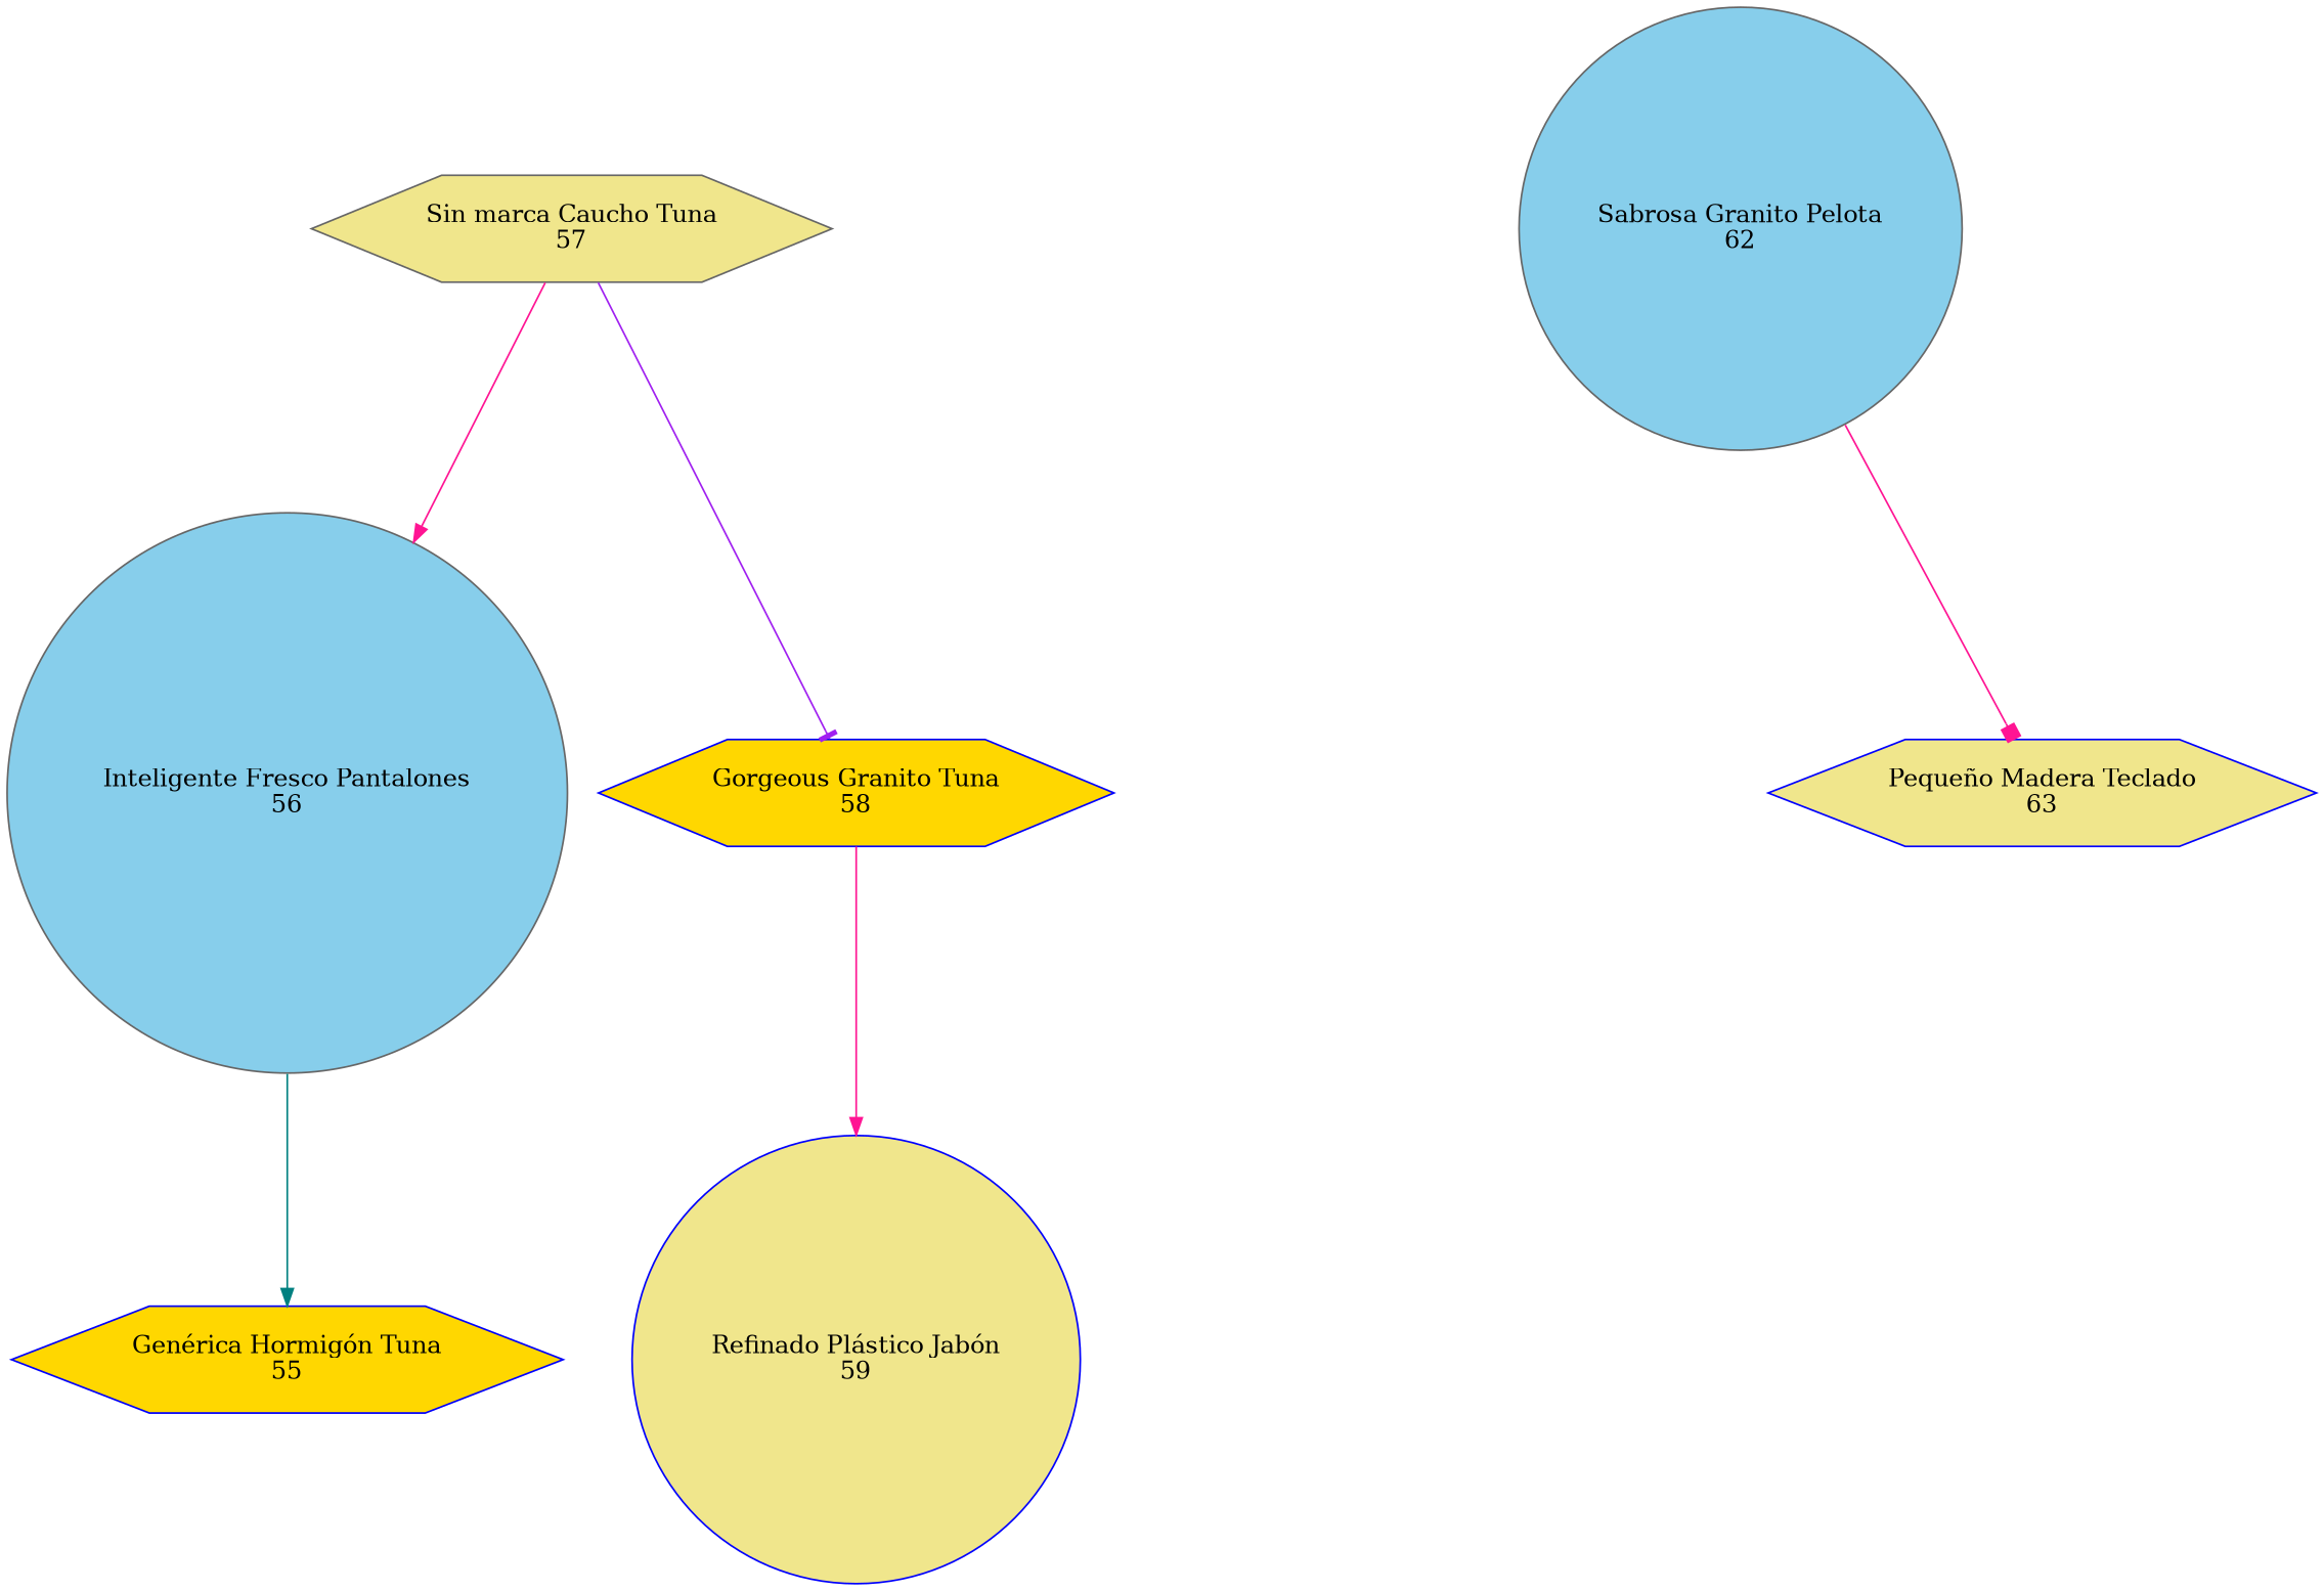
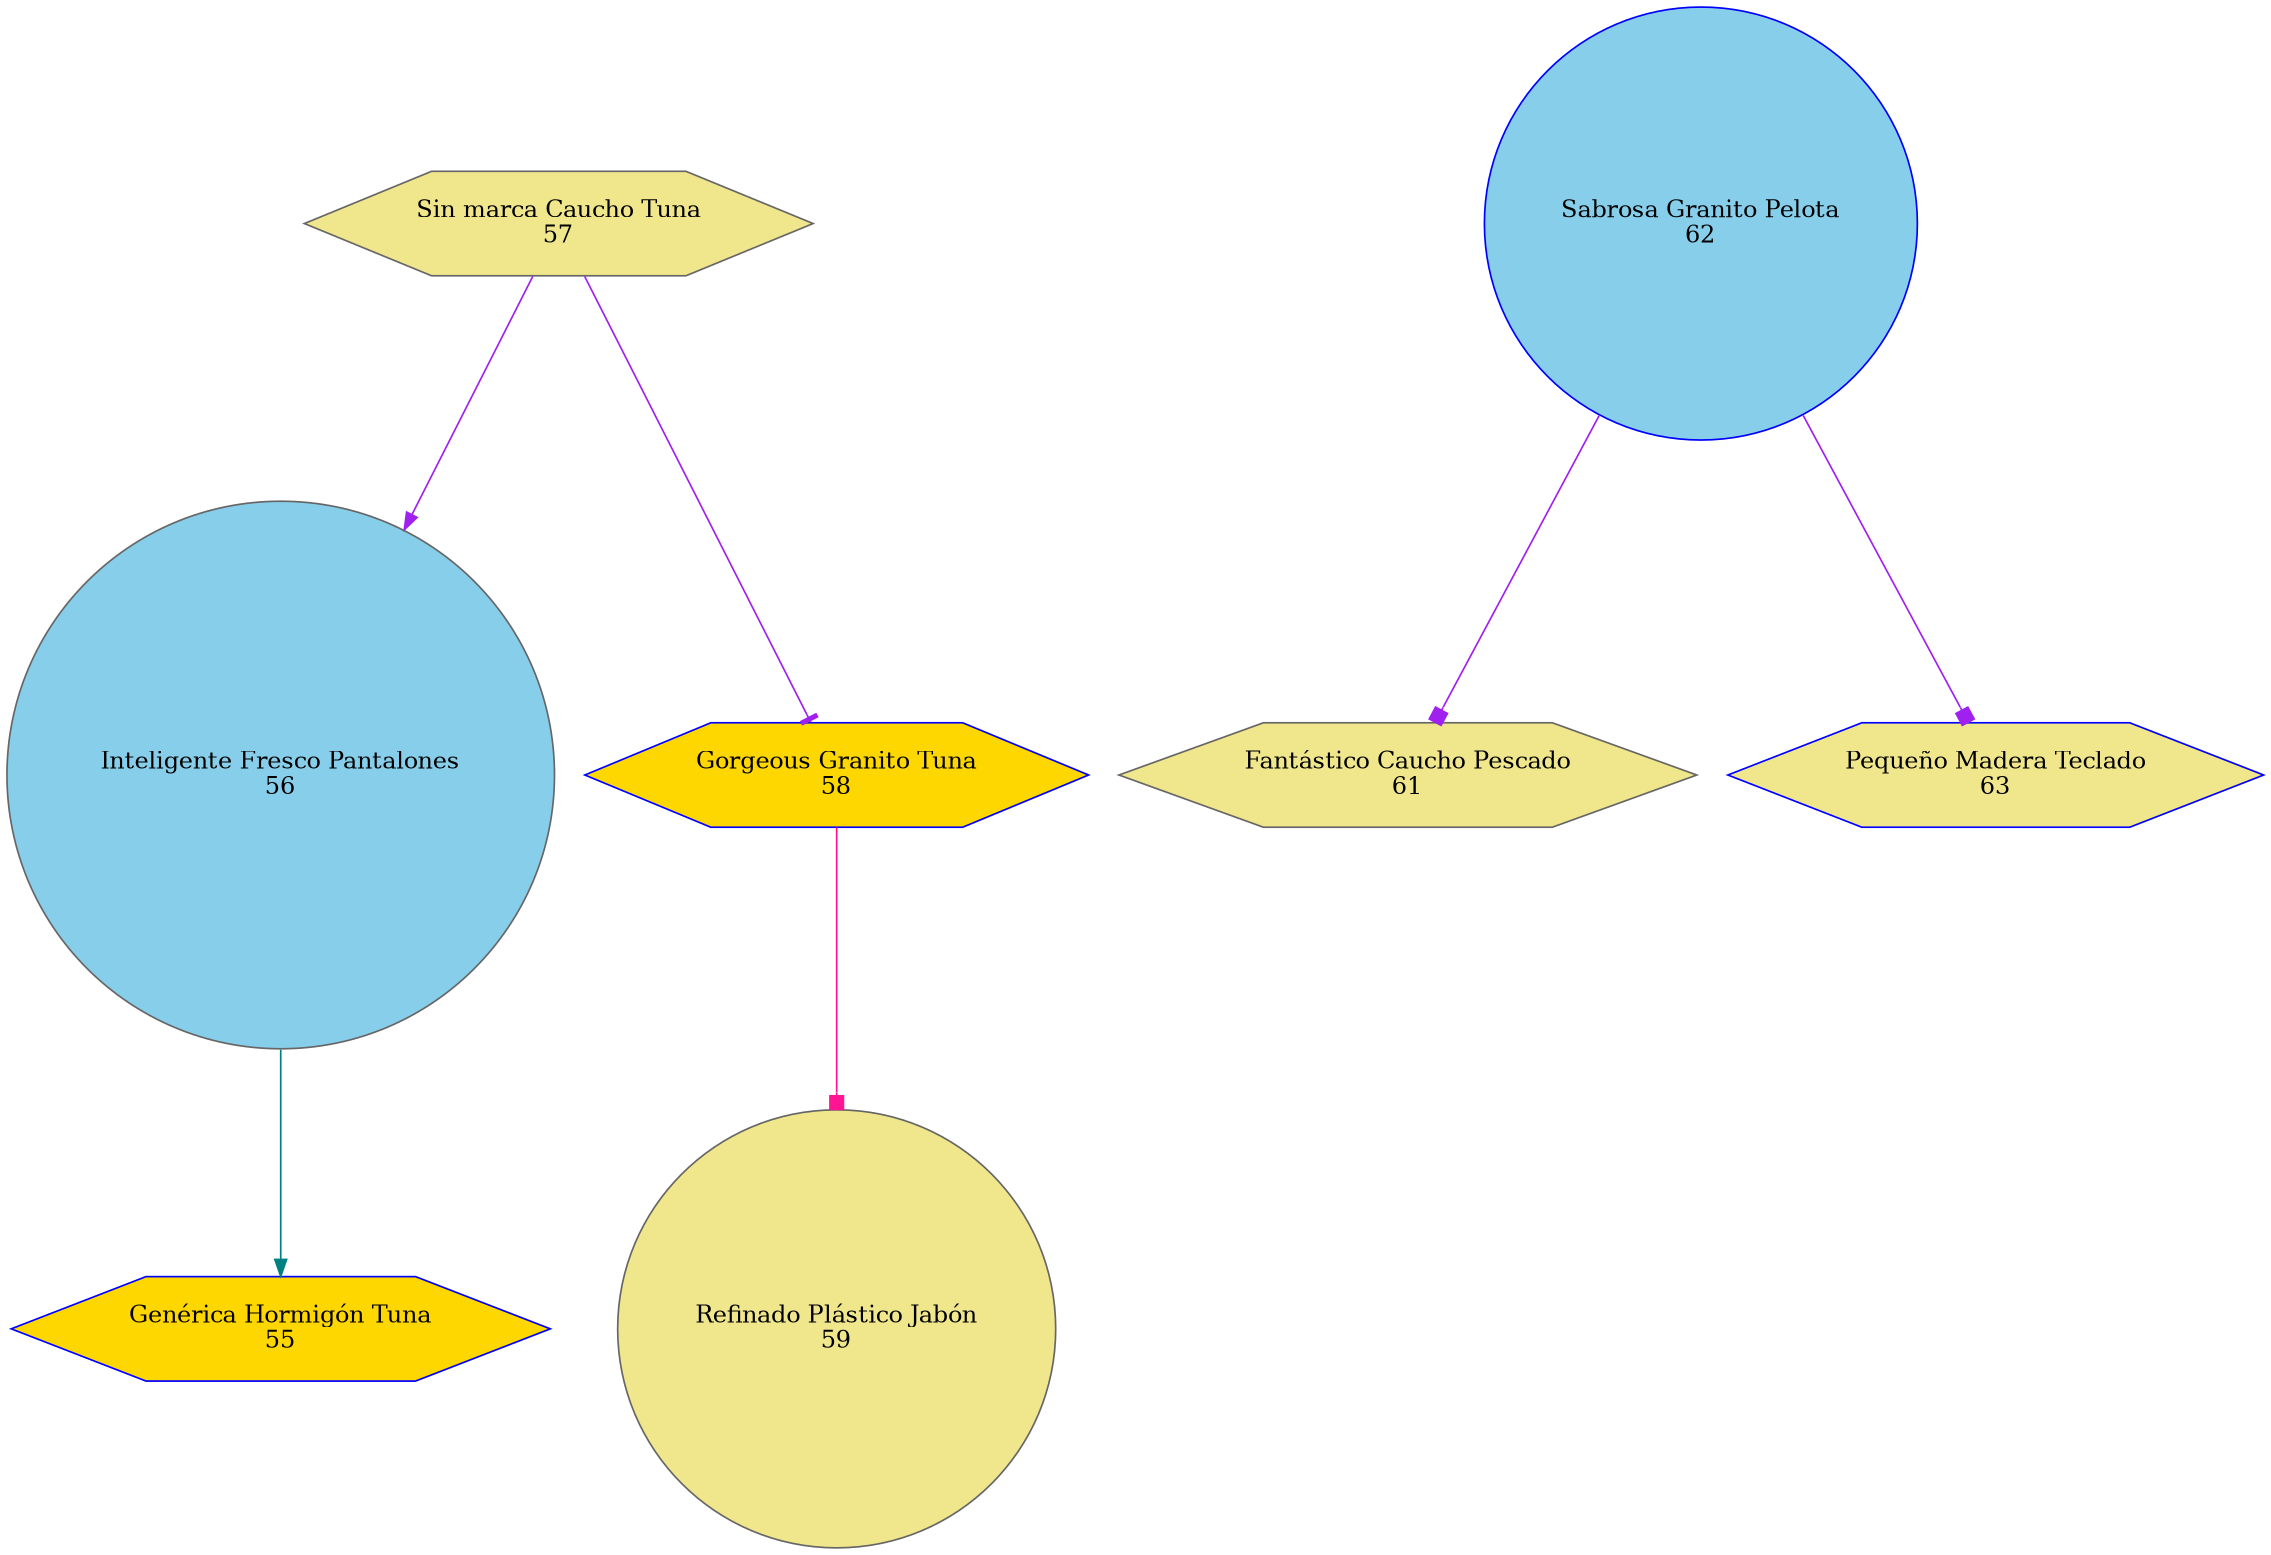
  digraph {
    node [color=gray40 fillcolor=khaki shape=hexagon style=filled]
    edge [arrowhead=normal color=purple]
    n1 [label="Sin marca Caucho Tuna\n57"]
    n2 [fillcolor=skyblue label="Inteligente Fresco Pantalones\n56" shape=circle]
    n3 [color=blue fillcolor=gold label="Gorgeous Granito Tuna\n58"]
-   n4 [fillcolor=skyblue label="Sabrosa Granito Pelota\n62" shape=circle]
+   n4 [color=blue fillcolor=skyblue label="Sabrosa Granito Pelota\n62" shape=circle]
+   n5 [label="Fantástico Caucho Pescado\n61"]
    n6 [color=blue label="Pequeño Madera Teclado\n63"]
    n7 [color=blue fillcolor=gold label="Genérica Hormigón Tuna\n55"]
-   n8 [color=blue label="Refinado Plástico Jabón\n59" shape=circle]
-   n1 -> n2 [color=deeppink]
+   n8 [label="Refinado Plástico Jabón\n59" shape=circle]
+   n1 -> n2
    n1 -> n3 [arrowhead=tee]
    n2 -> n7 [color=teal]
-   n3 -> n8 [color=deeppink]
-   n4 -> n6 [arrowhead=box color=deeppink]
+   n3 -> n8 [arrowhead=box color=deeppink]
+   n4 -> n5 [arrowhead=box]
+   n4 -> n6 [arrowhead=box]
  }
